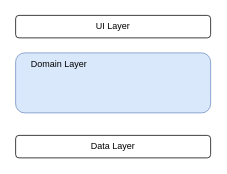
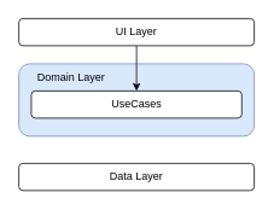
  <mxCell id="0" />
  <mxCell id="1" parent="0" />
  <mxCell id="2" value="" style="rounded=1;whiteSpace=wrap;html=1;fillColor=#dae8fc;strokeColor=#6c8ebf;" vertex="1" parent="1"><mxGeometry x="20" y="70" width="260" height="80" as="geometry" /></mxCell>
+ <mxCell id="3" value="" style="edgeStyle=orthogonalEdgeStyle;rounded=0;orthogonalLoop=1;jettySize=auto;html=1;entryX=0.5;entryY=0;entryDx=0;entryDy=0;" edge="1" parent="1" source="4" target="6"><mxGeometry relative="1" as="geometry" /></mxCell>
  <mxCell id="4" value="UI Layer" style="rounded=1;whiteSpace=wrap;html=1;" vertex="1" parent="1"><mxGeometry x="20" y="20" width="260" height="30" as="geometry" /></mxCell>
  <mxCell id="5" value="Data Layer" style="rounded=1;whiteSpace=wrap;html=1;" vertex="1" parent="1"><mxGeometry x="20" y="180" width="260" height="30" as="geometry" /></mxCell>
+ <mxCell id="6" value="UseCases" style="rounded=1;whiteSpace=wrap;html=1;" vertex="1" parent="1"><mxGeometry x="33.75" y="100" width="232.5" height="30" as="geometry" /></mxCell>
  <mxCell id="7" value="Domain Layer" style="text;html=1;strokeColor=none;fillColor=none;align=center;verticalAlign=middle;whiteSpace=wrap;rounded=0;" vertex="1" parent="1"><mxGeometry x="30" y="70" width="96" height="30" as="geometry" /></mxCell>
